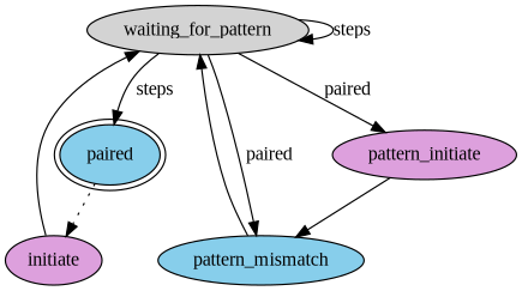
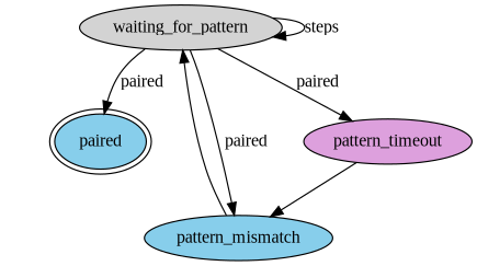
  digraph {
    fontname="Liberation Serif"
    node [fillcolor=plum fontname="Liberation Serif" style=filled]
    edge [fontname="Liberation Serif" style=solid]
    waiting_for_pattern [fillcolor=lightgrey]
-   initiate
    paired [fillcolor=skyblue peripheries=2]
    pattern_mismatch [fillcolor=skyblue]
-   pattern_timeout [label=pattern_initiate]
+   pattern_timeout
    waiting_for_pattern -> waiting_for_pattern [label=steps]
-   waiting_for_pattern -> paired [label=steps]
+   waiting_for_pattern -> paired [label=paired]
    waiting_for_pattern -> pattern_mismatch [label=paired]
    waiting_for_pattern -> pattern_timeout [label=paired]
-   initiate -> waiting_for_pattern
-   paired -> initiate [style=dotted]
    pattern_mismatch -> waiting_for_pattern
    pattern_timeout -> pattern_mismatch
  }
